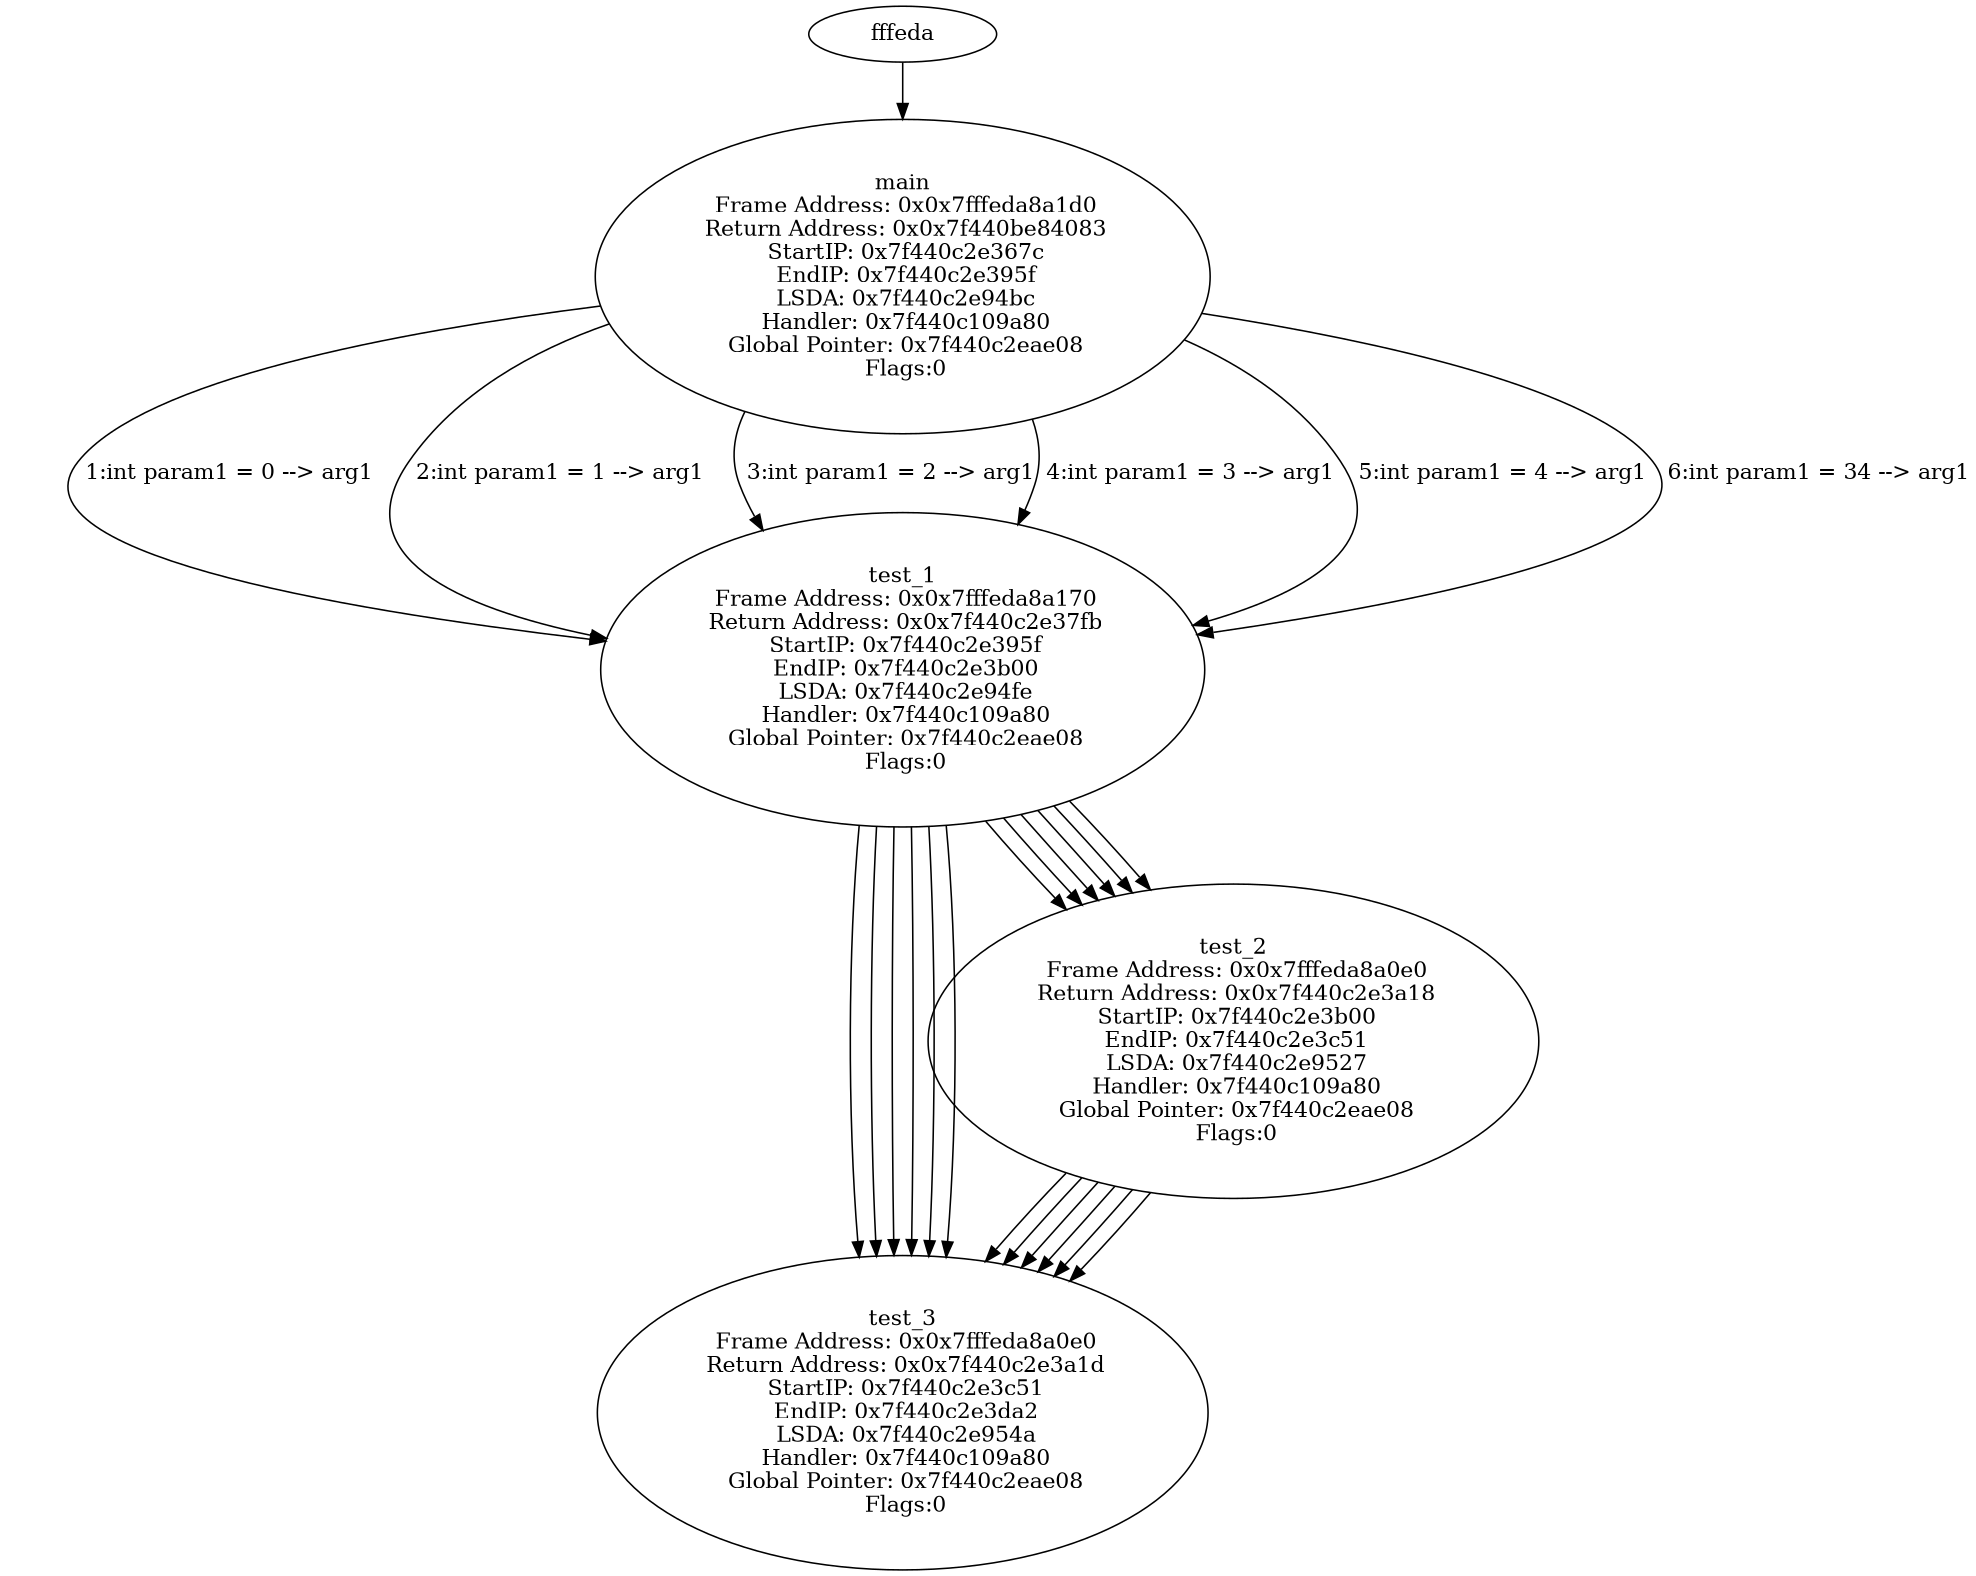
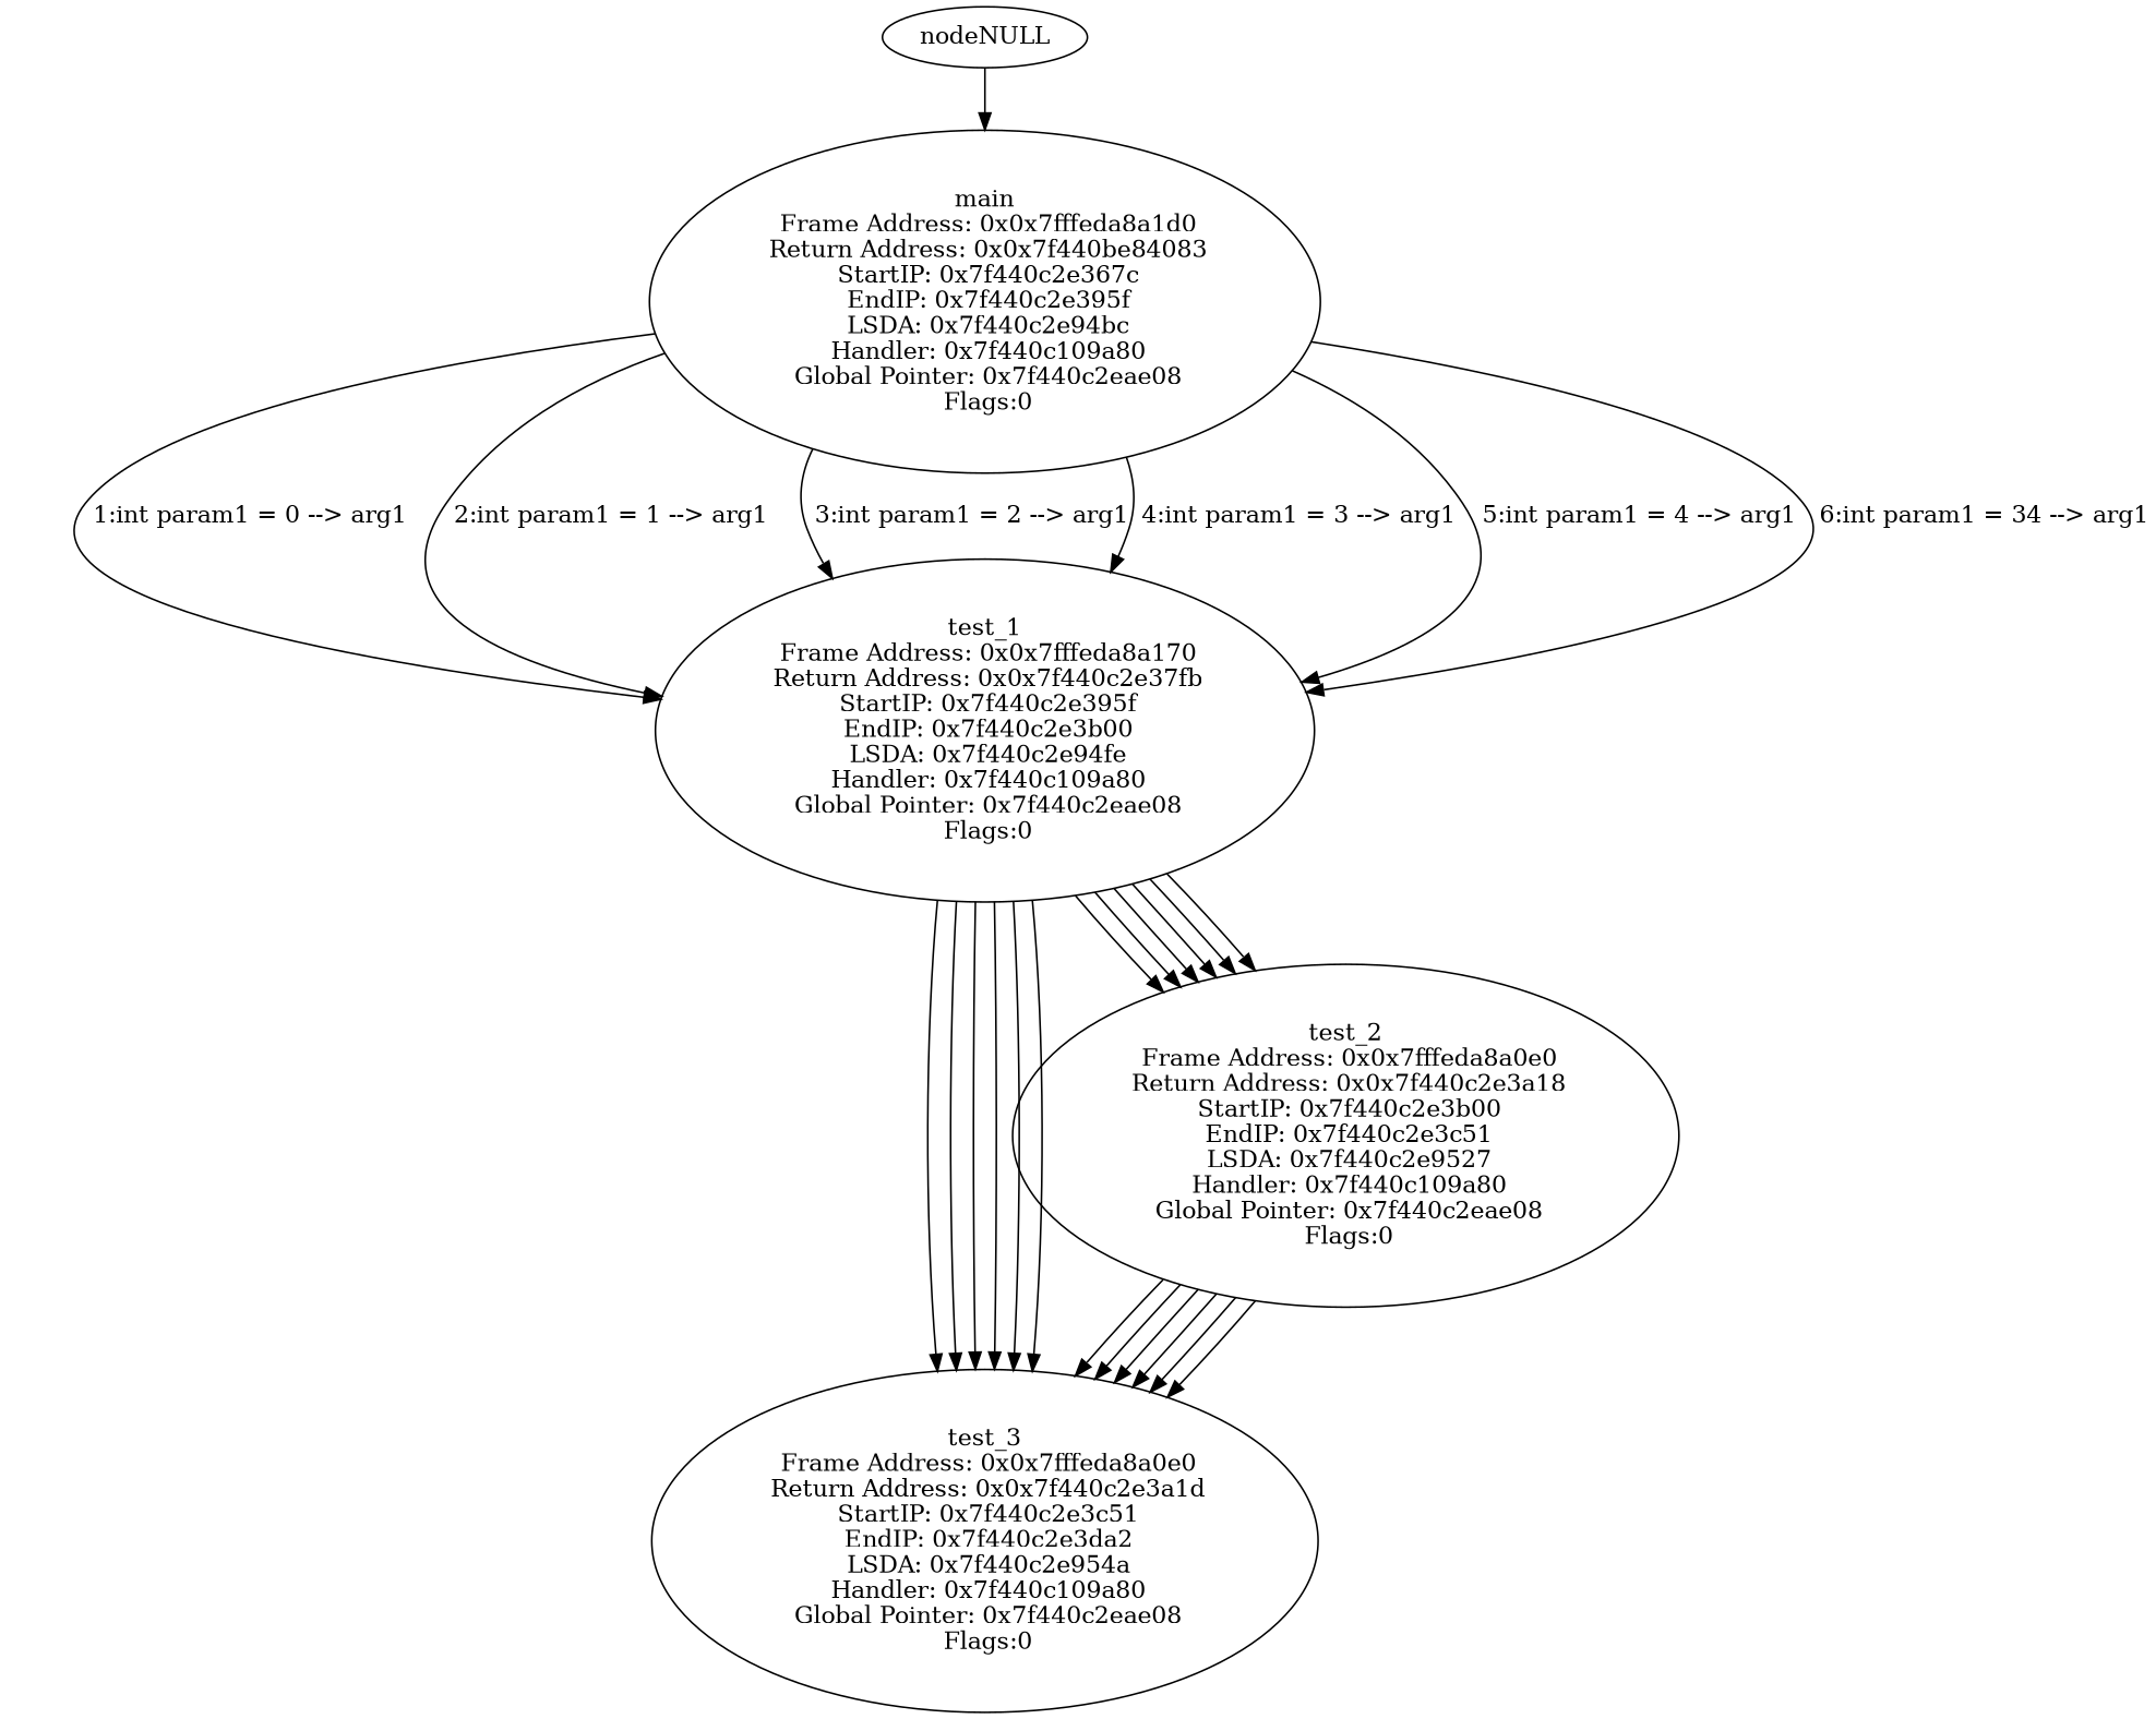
  digraph {
    n1 [label="test_3\n Frame Address: 0x0x7fffeda8a0e0\n Return Address: 0x0x7f440c2e3a1d\n StartIP: 0x7f440c2e3c51\n EndIP: 0x7f440c2e3da2\n LSDA: 0x7f440c2e954a\n Handler: 0x7f440c109a80\n Global Pointer: 0x7f440c2eae08\n Flags:0"]
    n2 [label="test_2\n Frame Address: 0x0x7fffeda8a0e0\n Return Address: 0x0x7f440c2e3a18\n StartIP: 0x7f440c2e3b00\n EndIP: 0x7f440c2e3c51\n LSDA: 0x7f440c2e9527\n Handler: 0x7f440c109a80\n Global Pointer: 0x7f440c2eae08\n Flags:0"]
    n3 [label="test_1\n Frame Address: 0x0x7fffeda8a170\n Return Address: 0x0x7f440c2e37fb\n StartIP: 0x7f440c2e395f\n EndIP: 0x7f440c2e3b00\n LSDA: 0x7f440c2e94fe\n Handler: 0x7f440c109a80\n Global Pointer: 0x7f440c2eae08\n Flags:0"]
    n4 [label="main\n Frame Address: 0x0x7fffeda8a1d0\n Return Address: 0x0x7f440be84083\n StartIP: 0x7f440c2e367c\n EndIP: 0x7f440c2e395f\n LSDA: 0x7f440c2e94bc\n Handler: 0x7f440c109a80\n Global Pointer: 0x7f440c2eae08\n Flags:0"]
-   nodeNULL [label=fffeda]
+   nodeNULL
    n2 -> n1
    n2 -> n1
    n2 -> n1
    n2 -> n1
    n2 -> n1
    n2 -> n1
    n3 -> n1
    n3 -> n1
    n3 -> n1
    n3 -> n1
    n3 -> n1
    n3 -> n1
    n3 -> n2
    n3 -> n2
    n3 -> n2
    n3 -> n2
    n3 -> n2
    n3 -> n2
    n4 -> n3 [label=" 1:int param1 = 0 --> arg1"]
    n4 -> n3 [label=" 2:int param1 = 1 --> arg1"]
    n4 -> n3 [label=" 3:int param1 = 2 --> arg1"]
    n4 -> n3 [label=" 4:int param1 = 3 --> arg1"]
    n4 -> n3 [label=" 5:int param1 = 4 --> arg1"]
    n4 -> n3 [label=" 6:int param1 = 34 --> arg1"]
    nodeNULL -> n4
  }
